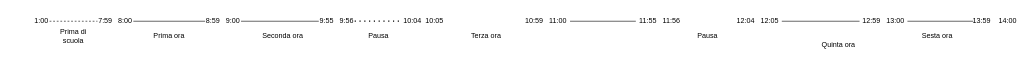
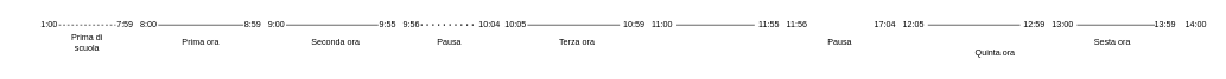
  <mxCell id="0" />
  <mxCell id="1" parent="0" />
  <mxCell id="2" value="" style="endArrow=none;dashed=1;html=1;" parent="1" source="3" target="4" edge="1"><mxGeometry width="50" height="50" relative="1" as="geometry"><mxPoint x="50" y="35" as="sourcePoint" /><mxPoint x="140" y="35" as="targetPoint" /></mxGeometry></mxCell>
  <mxCell id="3" value="&amp;nbsp; &amp;nbsp; &amp;nbsp; &amp;nbsp; &amp;nbsp; 1:00" style="text;html=1;strokeColor=none;fillColor=none;align=center;verticalAlign=middle;whiteSpace=wrap;rounded=0;" parent="1" vertex="1"><mxGeometry x="20" y="20" width="60" height="30" as="geometry" /></mxCell>
  <mxCell id="4" value="7:59&amp;nbsp; &amp;nbsp;8:00" style="text;html=1;strokeColor=none;fillColor=none;align=center;verticalAlign=middle;whiteSpace=wrap;rounded=0;" parent="1" vertex="1"><mxGeometry x="160" y="20" width="60" height="30" as="geometry" /></mxCell>
  <mxCell id="5" value="Prima di scuola" style="text;html=1;strokeColor=none;fillColor=none;align=center;verticalAlign=middle;whiteSpace=wrap;rounded=0;" parent="1" vertex="1"><mxGeometry x="90" y="45" width="60" height="30" as="geometry" /></mxCell>
  <mxCell id="6" value="" style="endArrow=none;html=1;exitX=1;exitY=0.5;exitDx=0;exitDy=0;" parent="1" source="4" target="8" edge="1"><mxGeometry width="50" height="50" relative="1" as="geometry"><mxPoint x="280" y="65" as="sourcePoint" /><mxPoint x="350" y="35" as="targetPoint" /></mxGeometry></mxCell>
  <mxCell id="7" value="Prima ora" style="text;html=1;strokeColor=none;fillColor=none;align=center;verticalAlign=middle;whiteSpace=wrap;rounded=0;" parent="1" vertex="1"><mxGeometry x="250" y="45" width="60" height="30" as="geometry" /></mxCell>
  <mxCell id="8" value="8:59&amp;nbsp; &amp;nbsp;9:00" style="text;html=1;strokeColor=none;fillColor=none;align=center;verticalAlign=middle;whiteSpace=wrap;rounded=0;" parent="1" vertex="1"><mxGeometry x="340" y="20" width="60" height="30" as="geometry" /></mxCell>
  <mxCell id="9" value="" style="endArrow=none;html=1;exitX=1;exitY=0.5;exitDx=0;exitDy=0;entryX=0;entryY=0.5;entryDx=0;entryDy=0;" parent="1" source="8" target="11" edge="1"><mxGeometry width="50" height="50" relative="1" as="geometry"><mxPoint x="430" y="34.66" as="sourcePoint" /><mxPoint x="530" y="35" as="targetPoint" /></mxGeometry></mxCell>
  <mxCell id="10" value="Seconda ora" style="text;html=1;strokeColor=none;fillColor=none;align=center;verticalAlign=middle;whiteSpace=wrap;rounded=0;" parent="1" vertex="1"><mxGeometry x="430" y="45" width="80" height="30" as="geometry" /></mxCell>
  <mxCell id="11" value="9:55&amp;nbsp; &amp;nbsp;9:56" style="text;html=1;strokeColor=none;fillColor=none;align=center;verticalAlign=middle;whiteSpace=wrap;rounded=0;" parent="1" vertex="1"><mxGeometry x="530" y="20" width="60" height="30" as="geometry" /></mxCell>
  <mxCell id="12" value="" style="endArrow=none;dashed=1;html=1;dashPattern=1 3;strokeWidth=2;entryX=0;entryY=0.5;entryDx=0;entryDy=0;" parent="1" target="13" edge="1"><mxGeometry width="50" height="50" relative="1" as="geometry"><mxPoint x="590" y="34.66" as="sourcePoint" /><mxPoint x="670" y="34.66" as="targetPoint" /></mxGeometry></mxCell>
  <mxCell id="13" value="10:04&amp;nbsp; 10:05" style="text;html=1;strokeColor=none;fillColor=none;align=center;verticalAlign=middle;whiteSpace=wrap;rounded=0;" parent="1" vertex="1"><mxGeometry x="670" y="20" width="70" height="30" as="geometry" /></mxCell>
  <mxCell id="14" value="Pausa" style="text;html=1;strokeColor=none;fillColor=none;align=center;verticalAlign=middle;whiteSpace=wrap;rounded=0;" parent="1" vertex="1"><mxGeometry x="600" y="45" width="60" height="30" as="geometry" /></mxCell>
+ <mxCell id="15" value="" style="endArrow=none;html=1;exitX=1;exitY=0.5;exitDx=0;exitDy=0;" parent="1" source="13" target="17" edge="1"><mxGeometry width="50" height="50" relative="1" as="geometry"><mxPoint x="750" y="35" as="sourcePoint" /><mxPoint x="880" y="35" as="targetPoint" /></mxGeometry></mxCell>
  <mxCell id="16" value="Terza ora" style="text;html=1;strokeColor=none;fillColor=none;align=center;verticalAlign=middle;whiteSpace=wrap;rounded=0;" parent="1" vertex="1"><mxGeometry x="780" y="45" width="60" height="30" as="geometry" /></mxCell>
  <mxCell id="17" value="10:59&amp;nbsp; &amp;nbsp;11:00" style="text;html=1;strokeColor=none;fillColor=none;align=center;verticalAlign=middle;whiteSpace=wrap;rounded=0;" parent="1" vertex="1"><mxGeometry x="870" y="20" width="80" height="30" as="geometry" /></mxCell>
  <mxCell id="18" value="" style="endArrow=none;html=1;exitX=1;exitY=0.5;exitDx=0;exitDy=0;entryX=0;entryY=0.5;entryDx=0;entryDy=0;" parent="1" source="17" target="19" edge="1"><mxGeometry width="50" height="50" relative="1" as="geometry"><mxPoint x="960" y="34.66" as="sourcePoint" /><mxPoint x="1060" y="35" as="targetPoint" /></mxGeometry></mxCell>
  <mxCell id="19" value="11:55&amp;nbsp; &amp;nbsp;11:56" style="text;html=1;strokeColor=none;fillColor=none;align=center;verticalAlign=middle;whiteSpace=wrap;rounded=0;" parent="1" vertex="1"><mxGeometry x="1060" y="20" width="80" height="30" as="geometry" /></mxCell>
- <mxCell id="20" value="12:04&amp;nbsp; &amp;nbsp;12:05" style="text;html=1;strokeColor=none;fillColor=none;align=center;verticalAlign=middle;whiteSpace=wrap;rounded=0;" parent="1" vertex="1"><mxGeometry x="1224" y="20" width="80" height="30" as="geometry" /></mxCell>
+ <mxCell id="20" value="17:04&amp;nbsp; &amp;nbsp;12:05" style="text;html=1;strokeColor=none;fillColor=none;align=center;verticalAlign=middle;whiteSpace=wrap;rounded=0;" parent="1" vertex="1"><mxGeometry x="1224" y="20" width="80" height="30" as="geometry" /></mxCell>
  <mxCell id="21" value="Pausa" style="text;html=1;strokeColor=none;fillColor=none;align=center;verticalAlign=middle;whiteSpace=wrap;rounded=0;" parent="1" vertex="1"><mxGeometry x="1150" y="45" width="60" height="30" as="geometry" /></mxCell>
  <mxCell id="22" value="" style="endArrow=none;html=1;exitX=1;exitY=0.5;exitDx=0;exitDy=0;" parent="1" target="24" edge="1"><mxGeometry width="50" height="50" relative="1" as="geometry"><mxPoint x="1304" y="35" as="sourcePoint" /><mxPoint x="1444" y="35" as="targetPoint" /></mxGeometry></mxCell>
  <mxCell id="23" value="Quinta ora" style="text;html=1;strokeColor=none;fillColor=none;align=center;verticalAlign=middle;whiteSpace=wrap;rounded=0;" parent="1" vertex="1"><mxGeometry x="1369" y="60" width="60" height="30" as="geometry" /></mxCell>
  <mxCell id="24" value="12:59&amp;nbsp; &amp;nbsp;13:00" style="text;html=1;strokeColor=none;fillColor=none;align=center;verticalAlign=middle;whiteSpace=wrap;rounded=0;" parent="1" vertex="1"><mxGeometry x="1434" y="20" width="80" height="30" as="geometry" /></mxCell>
  <mxCell id="25" value="" style="endArrow=none;html=1;exitX=1;exitY=0.5;exitDx=0;exitDy=0;entryX=0;entryY=0.5;entryDx=0;entryDy=0;" parent="1" source="24" edge="1"><mxGeometry width="50" height="50" relative="1" as="geometry"><mxPoint x="1524" y="34.66" as="sourcePoint" /><mxPoint x="1624" y="35" as="targetPoint" /></mxGeometry></mxCell>
  <mxCell id="26" value="Sesta ora" style="text;html=1;strokeColor=none;fillColor=none;align=center;verticalAlign=middle;whiteSpace=wrap;rounded=0;" parent="1" vertex="1"><mxGeometry x="1524" y="45" width="80" height="30" as="geometry" /></mxCell>
  <mxCell id="27" value="13:59&amp;nbsp; &amp;nbsp; 14:00" style="text;html=1;strokeColor=none;fillColor=none;align=center;verticalAlign=middle;whiteSpace=wrap;rounded=0;" parent="1" vertex="1"><mxGeometry x="1620" y="20" width="80" height="30" as="geometry" /></mxCell>
